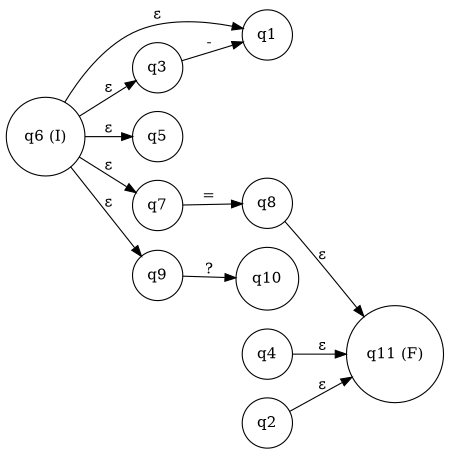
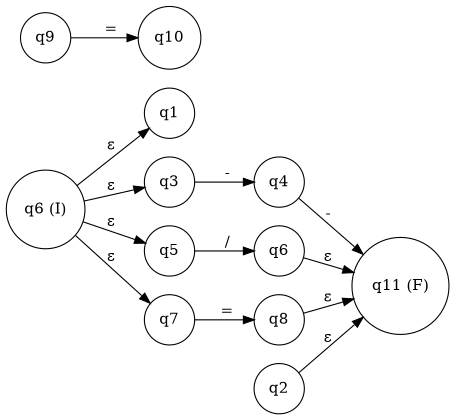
  digraph {
    rankdir=LR
    node [shape=circle]
    n1 [label="q6 (I)"]
    n2 [label=q1]
    n3 [label=q3]
    n4 [label=q5]
    n5 [label=q7]
    n6 [label=q9]
    n7 [label=q4]
+   n8 [label=q6]
    n9 [label=q8]
    n10 [label=q10]
    n11 [label=q2]
    n12 [label="q11 (F)"]
    n1 -> n2 [label="ε"]
    n1 -> n3 [label="ε"]
    n1 -> n4 [label="ε"]
    n1 -> n5 [label="ε"]
-   n1 -> n6 [label="ε"]
-   n3 -> n2 [label="-"]
+   n3 -> n7 [label="-"]
+   n4 -> n8 [label="/"]
    n5 -> n9 [label="="]
-   n6 -> n10 [label="?"]
-   n7 -> n12 [label="ε"]
+   n6 -> n10 [label="="]
+   n7 -> n12 [label="-"]
+   n8 -> n12 [label="ε"]
    n9 -> n12 [label="ε"]
    n11 -> n12 [label="ε"]
  }
